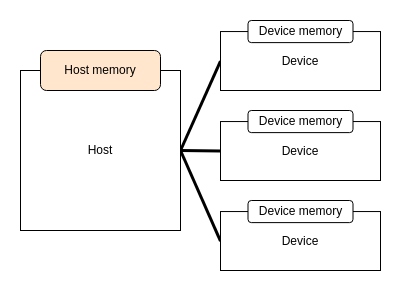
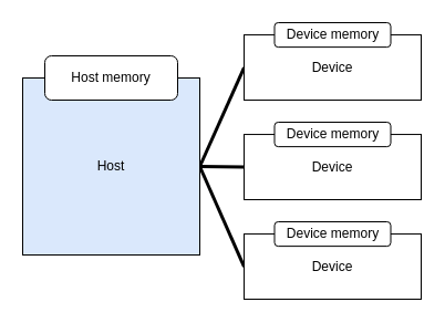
  <mxCell id="0" />
  <mxCell id="1" parent="0" />
  <mxCell id="2" style="edgeStyle=none;orthogonalLoop=1;jettySize=auto;html=1;exitX=1;exitY=0.5;exitDx=0;exitDy=0;entryX=0;entryY=0.5;entryDx=0;entryDy=0;endArrow=none;endFill=0;strokeWidth=3;" edge="1" parent="1" source="5" target="8"><mxGeometry relative="1" as="geometry" /></mxCell>
  <mxCell id="3" style="edgeStyle=none;orthogonalLoop=1;jettySize=auto;html=1;exitX=1;exitY=0.5;exitDx=0;exitDy=0;entryX=0;entryY=0.5;entryDx=0;entryDy=0;endArrow=none;endFill=0;strokeWidth=3;" edge="1" parent="1" source="5" target="12"><mxGeometry relative="1" as="geometry" /></mxCell>
  <mxCell id="4" style="edgeStyle=none;orthogonalLoop=1;jettySize=auto;html=1;exitX=1;exitY=0.5;exitDx=0;exitDy=0;entryX=0;entryY=0.5;entryDx=0;entryDy=0;endArrow=none;endFill=0;strokeWidth=3;" edge="1" parent="1" source="5" target="16"><mxGeometry relative="1" as="geometry" /></mxCell>
- <mxCell id="5" value="Host" style="whiteSpace=wrap;html=1;aspect=fixed;" vertex="1" parent="1"><mxGeometry x="20" y="70" width="160" height="160" as="geometry" /></mxCell>
- <mxCell id="6" value="Host memory" style="rounded=1;whiteSpace=wrap;html=1;fillColor=#ffe6cc;" vertex="1" parent="1"><mxGeometry x="40" y="50" width="120" height="40" as="geometry" /></mxCell>
+ <mxCell id="5" value="Host" style="whiteSpace=wrap;html=1;aspect=fixed;fillColor=#dae8fc;" vertex="1" parent="1"><mxGeometry x="20" y="70" width="160" height="160" as="geometry" /></mxCell>
+ <mxCell id="6" value="Host memory" style="rounded=1;whiteSpace=wrap;html=1;" vertex="1" parent="1"><mxGeometry x="40" y="50" width="120" height="40" as="geometry" /></mxCell>
  <mxCell id="7" value="" style="group" vertex="1" connectable="0" parent="1"><mxGeometry x="220" y="20" width="160" height="70" as="geometry" /></mxCell>
  <mxCell id="8" value="Device" style="whiteSpace=wrap;html=1;" vertex="1" parent="7"><mxGeometry y="11.053" width="160" height="58.947" as="geometry" /></mxCell>
  <mxCell id="9" value="Device memory" style="rounded=1;whiteSpace=wrap;html=1;" vertex="1" parent="7"><mxGeometry x="27.5" width="105" height="22.105" as="geometry" /></mxCell>
  <mxCell id="10" style="edgeStyle=none;orthogonalLoop=1;jettySize=auto;html=1;entryX=0.5;entryY=1;entryDx=0;entryDy=0;endArrow=none;endFill=0;strokeWidth=3;" edge="1" parent="7" source="8" target="8"><mxGeometry relative="1" as="geometry" /></mxCell>
  <mxCell id="11" value="" style="group" vertex="1" connectable="0" parent="1"><mxGeometry x="220" y="110" width="160" height="70" as="geometry" /></mxCell>
  <mxCell id="12" value="Device" style="whiteSpace=wrap;html=1;" vertex="1" parent="11"><mxGeometry y="11.053" width="160" height="58.947" as="geometry" /></mxCell>
  <mxCell id="13" value="Device memory" style="rounded=1;whiteSpace=wrap;html=1;" vertex="1" parent="11"><mxGeometry x="27.5" width="105" height="22.105" as="geometry" /></mxCell>
  <mxCell id="14" style="edgeStyle=none;orthogonalLoop=1;jettySize=auto;html=1;entryX=0.5;entryY=1;entryDx=0;entryDy=0;endArrow=none;endFill=0;strokeWidth=3;" edge="1" parent="11" source="12" target="12"><mxGeometry relative="1" as="geometry" /></mxCell>
  <mxCell id="15" value="" style="group" vertex="1" connectable="0" parent="1"><mxGeometry x="220" y="200" width="160" height="70" as="geometry" /></mxCell>
  <mxCell id="16" value="Device" style="whiteSpace=wrap;html=1;" vertex="1" parent="15"><mxGeometry y="11.053" width="160" height="58.947" as="geometry" /></mxCell>
  <mxCell id="17" value="Device memory" style="rounded=1;whiteSpace=wrap;html=1;" vertex="1" parent="15"><mxGeometry x="27.5" width="105" height="22.105" as="geometry" /></mxCell>
  <mxCell id="18" style="edgeStyle=none;orthogonalLoop=1;jettySize=auto;html=1;entryX=0.5;entryY=1;entryDx=0;entryDy=0;endArrow=none;endFill=0;strokeWidth=3;" edge="1" parent="15" source="16" target="16"><mxGeometry relative="1" as="geometry" /></mxCell>
